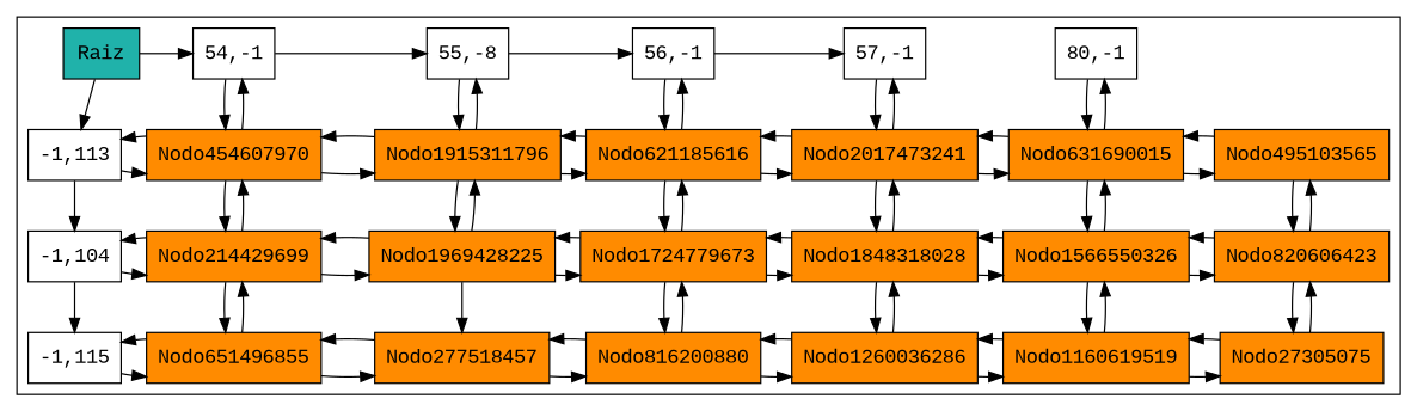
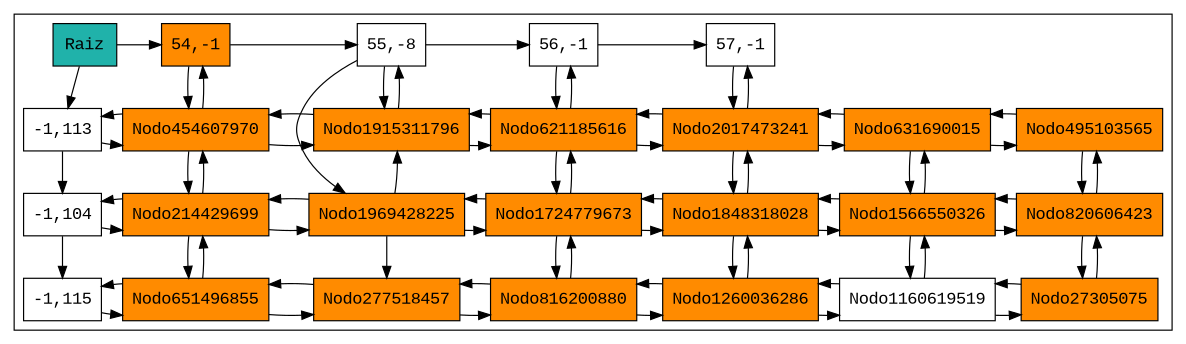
  digraph {
    fontname="Liberation Mono"
    node [fillcolor="#FF8B00" fontname="Liberation Mono" shape=box style=filled group=56]
    edge [fontname="Liberation Mono"]
    n1 [fillcolor=lightseagreen label=Raiz group=""]
-   n2 [fillcolor=white label="54,-1"]
+   n2 [label="54,-1"]
    n3 [fillcolor=white group=57 label="55,-8"]
    n4 [fillcolor=white group=58 label="56,-1"]
    n5 [fillcolor=white group=59 label="57,-1"]
-   n6 [fillcolor=white group=82 label="80,-1"]
    n7 [fillcolor=white group=1 label="-1,113"]
    Nodo454607970
    Nodo1915311796 [group=57]
    Nodo621185616 [group=58]
    n11 [group=59 label=Nodo2017473241]
    Nodo631690015 [group=82]
    n13 [group=83 label=Nodo495103565]
    n14 [fillcolor=white group=1 label="-1,104"]
    Nodo214429699
    Nodo1969428225 [group=57]
    Nodo1724779673 [group=58]
    Nodo1848318028 [group=59]
    n19 [group=82 label=Nodo1566550326]
    Nodo820606423 [group=83]
    n21 [fillcolor=white group=1 label="-1,115"]
    Nodo651496855
    Nodo277518457 [group=57]
    Nodo816200880 [group=58]
    Nodo1260036286 [group=59]
-   Nodo1160619519 [group=82]
+   Nodo1160619519 [fillcolor=white group=82]
    Nodo27305075 [group=83]
    subgraph cluster_1 {
      subgraph sub_2 {
        rank=same
        n1
        n2
        n3
        n4
        n5
-       n6
      }
      subgraph sub_3 {
        rank=same
      }
      subgraph sub_4 {
        rank=same
        n7
        Nodo454607970
        Nodo1915311796
        Nodo621185616
        n11
        Nodo631690015
        n13
      }
      subgraph sub_5 {
        rank=same
        n14
        Nodo214429699
        Nodo1969428225
        Nodo1724779673
        Nodo1848318028
        n19
        Nodo820606423
      }
      subgraph sub_6 {
        rank=same
        n21
        Nodo651496855
        Nodo277518457
        Nodo816200880
        Nodo1260036286
        Nodo1160619519
        Nodo27305075
      }
    }
    n1 -> n2
    n1 -> n7
    n2 -> n3
    n2 -> Nodo454607970
    n2 -> Nodo454607970 [dir=back]
    n3 -> n4
    n3 -> Nodo1915311796
    n3 -> Nodo1915311796 [dir=back]
    n4 -> n5
    n4 -> Nodo621185616
    n4 -> Nodo621185616 [dir=back]
    n5 -> n11
    n5 -> n11 [dir=back]
-   n6 -> Nodo631690015
-   n6 -> Nodo631690015 [dir=back]
    n7 -> Nodo454607970
    n7 -> Nodo454607970 [dir=back]
    n7 -> n14
    Nodo454607970 -> Nodo1915311796
    Nodo454607970 -> Nodo1915311796 [dir=back]
    Nodo454607970 -> Nodo214429699
    Nodo454607970 -> Nodo214429699 [dir=back]
    Nodo1915311796 -> Nodo621185616
    Nodo1915311796 -> Nodo621185616 [dir=back]
-   Nodo1915311796 -> Nodo1969428225
+   n3 -> Nodo1969428225
    Nodo1915311796 -> Nodo1969428225 [dir=back]
    Nodo621185616 -> n11
    Nodo621185616 -> n11 [dir=back]
    Nodo621185616 -> Nodo1724779673
    Nodo621185616 -> Nodo1724779673 [dir=back]
    n11 -> Nodo631690015
    n11 -> Nodo631690015 [dir=back]
    n11 -> Nodo1848318028
    n11 -> Nodo1848318028 [dir=back]
    Nodo631690015 -> n13
    Nodo631690015 -> n13 [dir=back]
    Nodo631690015 -> n19
    Nodo631690015 -> n19 [dir=back]
    n13 -> Nodo820606423
    n13 -> Nodo820606423 [dir=back]
    n14 -> Nodo214429699
    n14 -> Nodo214429699 [dir=back]
    n14 -> n21
    Nodo214429699 -> Nodo1969428225
    Nodo214429699 -> Nodo1969428225 [dir=back]
    Nodo214429699 -> Nodo651496855
    Nodo214429699 -> Nodo651496855 [dir=back]
    Nodo1969428225 -> Nodo1724779673
    Nodo1969428225 -> Nodo1724779673 [dir=back]
    Nodo1969428225 -> Nodo277518457
    Nodo1724779673 -> Nodo1848318028
    Nodo1724779673 -> Nodo1848318028 [dir=back]
    Nodo1724779673 -> Nodo816200880
    Nodo1724779673 -> Nodo816200880 [dir=back]
    Nodo1848318028 -> n19
    Nodo1848318028 -> n19 [dir=back]
    Nodo1848318028 -> Nodo1260036286
    Nodo1848318028 -> Nodo1260036286 [dir=back]
    n19 -> Nodo820606423
    n19 -> Nodo820606423 [dir=back]
    n19 -> Nodo1160619519
    n19 -> Nodo1160619519 [dir=back]
    Nodo820606423 -> Nodo27305075
    Nodo820606423 -> Nodo27305075 [dir=back]
    n21 -> Nodo651496855
    n21 -> Nodo651496855 [dir=back]
    Nodo651496855 -> Nodo277518457
    Nodo651496855 -> Nodo277518457 [dir=back]
    Nodo277518457 -> Nodo816200880
    Nodo277518457 -> Nodo816200880 [dir=back]
    Nodo816200880 -> Nodo1260036286
    Nodo816200880 -> Nodo1260036286 [dir=back]
    Nodo1260036286 -> Nodo1160619519
    Nodo1260036286 -> Nodo1160619519 [dir=back]
    Nodo1160619519 -> Nodo27305075
    Nodo1160619519 -> Nodo27305075 [dir=back]
  }
